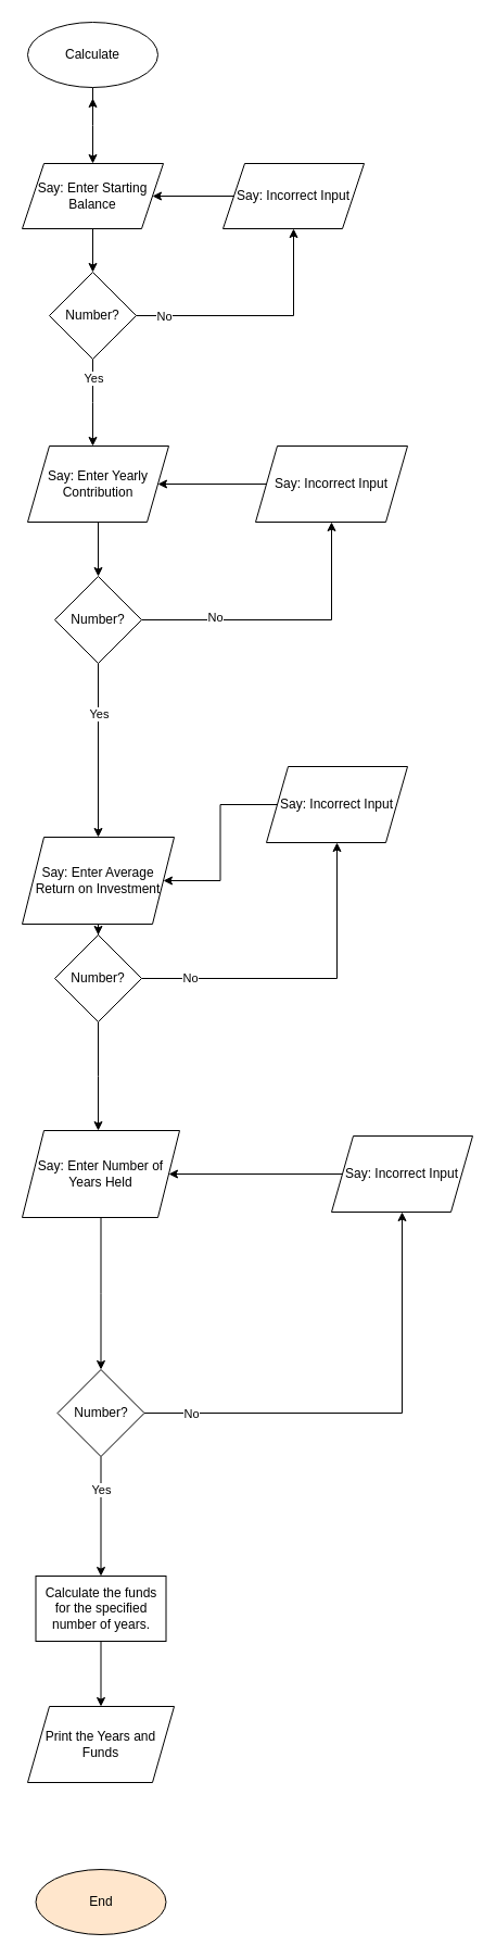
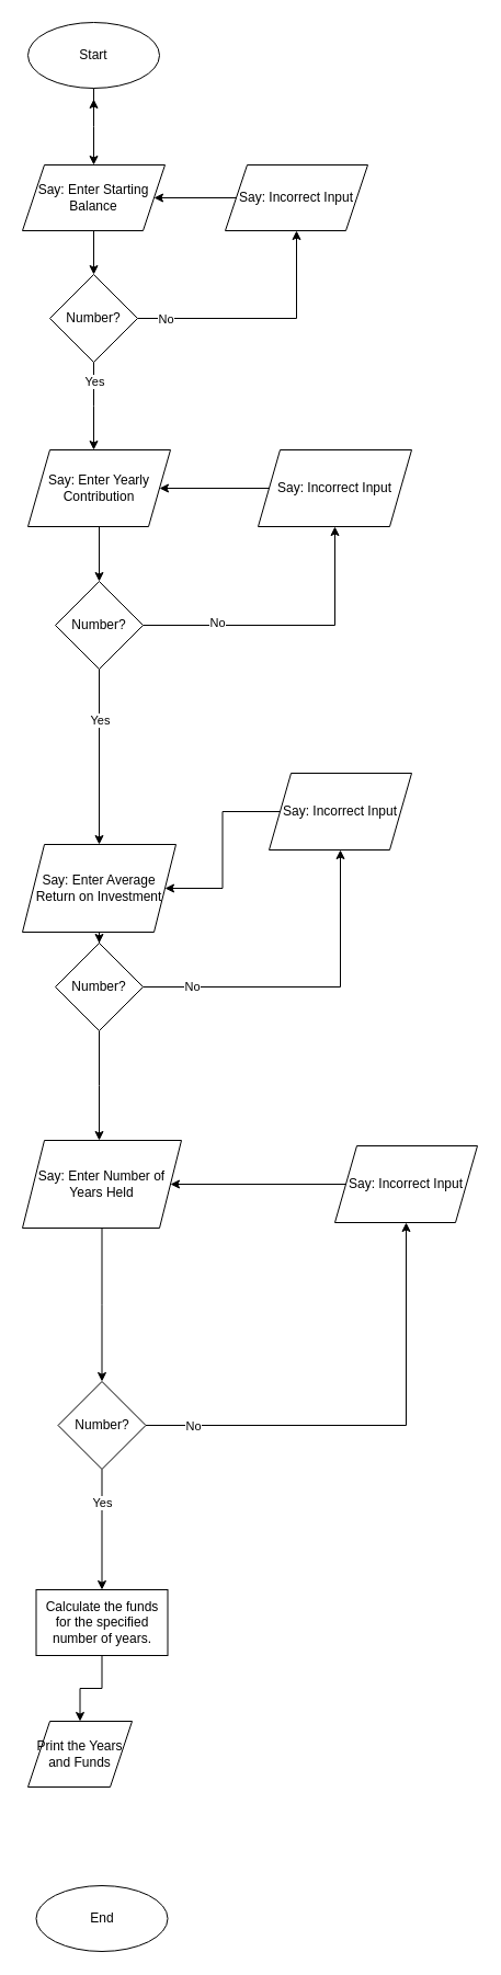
  <mxCell id="0" />
  <mxCell id="1" parent="0" />
  <mxCell id="2" style="edgeStyle=orthogonalEdgeStyle;rounded=0;orthogonalLoop=1;jettySize=auto;html=1;" edge="1" parent="1" source="4"><mxGeometry relative="1" as="geometry"><mxPoint x="85" y="90" as="targetPoint" /></mxGeometry></mxCell>
  <mxCell id="3" style="edgeStyle=orthogonalEdgeStyle;rounded=0;orthogonalLoop=1;jettySize=auto;html=1;entryX=0.5;entryY=0;entryDx=0;entryDy=0;" edge="1" parent="1" source="4"><mxGeometry relative="1" as="geometry"><mxPoint x="85" y="150" as="targetPoint" /></mxGeometry></mxCell>
- <mxCell id="4" value="Calculate" style="ellipse;whiteSpace=wrap;html=1;" vertex="1" parent="1"><mxGeometry x="25" y="20" width="120" height="60" as="geometry" /></mxCell>
+ <mxCell id="4" value="Start" style="ellipse;whiteSpace=wrap;html=1;" vertex="1" parent="1"><mxGeometry x="25" y="20" width="120" height="60" as="geometry" /></mxCell>
  <mxCell id="5" style="edgeStyle=orthogonalEdgeStyle;rounded=0;orthogonalLoop=1;jettySize=auto;html=1;entryX=0.5;entryY=0;entryDx=0;entryDy=0;" edge="1" parent="1" source="9"><mxGeometry relative="1" as="geometry"><mxPoint x="85" y="410" as="targetPoint" /></mxGeometry></mxCell>
  <mxCell id="6" value="Yes" style="edgeLabel;html=1;align=center;verticalAlign=middle;resizable=0;points=[];" vertex="1" connectable="0" parent="5"><mxGeometry x="-0.329" y="-1" relative="1" as="geometry"><mxPoint x="1" y="-10" as="offset" /></mxGeometry></mxCell>
  <mxCell id="7" style="edgeStyle=orthogonalEdgeStyle;rounded=0;orthogonalLoop=1;jettySize=auto;html=1;entryX=0.5;entryY=1;entryDx=0;entryDy=0;" edge="1" parent="1" source="9" target="13"><mxGeometry relative="1" as="geometry"><Array as="points"><mxPoint x="270" y="290" /></Array></mxGeometry></mxCell>
  <mxCell id="8" value="No" style="edgeLabel;html=1;align=center;verticalAlign=middle;resizable=0;points=[];" vertex="1" connectable="0" parent="7"><mxGeometry x="-0.458" y="5" relative="1" as="geometry"><mxPoint x="-36" y="5" as="offset" /></mxGeometry></mxCell>
  <mxCell id="9" value="Number?" style="rhombus;whiteSpace=wrap;html=1;" vertex="1" parent="1"><mxGeometry x="45" y="250" width="80" height="80" as="geometry" /></mxCell>
  <mxCell id="10" style="edgeStyle=orthogonalEdgeStyle;rounded=0;orthogonalLoop=1;jettySize=auto;html=1;entryX=0.5;entryY=0;entryDx=0;entryDy=0;" edge="1" parent="1" source="11" target="9"><mxGeometry relative="1" as="geometry" /></mxCell>
  <mxCell id="11" value="Say: Enter Starting Balance" style="shape=parallelogram;perimeter=parallelogramPerimeter;whiteSpace=wrap;html=1;fixedSize=1;" vertex="1" parent="1"><mxGeometry x="20" y="150" width="130" height="60" as="geometry" /></mxCell>
  <mxCell id="12" style="edgeStyle=orthogonalEdgeStyle;rounded=0;orthogonalLoop=1;jettySize=auto;html=1;" edge="1" parent="1" source="13" target="11"><mxGeometry relative="1" as="geometry" /></mxCell>
  <mxCell id="13" value="Say: Incorrect Input" style="shape=parallelogram;perimeter=parallelogramPerimeter;whiteSpace=wrap;html=1;fixedSize=1;" vertex="1" parent="1"><mxGeometry x="205" y="150" width="130" height="60" as="geometry" /></mxCell>
  <mxCell id="14" style="edgeStyle=orthogonalEdgeStyle;rounded=0;orthogonalLoop=1;jettySize=auto;html=1;entryX=0.5;entryY=0;entryDx=0;entryDy=0;" edge="1" parent="1" source="15" target="20"><mxGeometry relative="1" as="geometry" /></mxCell>
  <mxCell id="15" value="Say: Enter Yearly Contribution" style="shape=parallelogram;perimeter=parallelogramPerimeter;whiteSpace=wrap;html=1;fixedSize=1;" vertex="1" parent="1"><mxGeometry x="25" y="410" width="130" height="70" as="geometry" /></mxCell>
  <mxCell id="16" style="edgeStyle=orthogonalEdgeStyle;rounded=0;orthogonalLoop=1;jettySize=auto;html=1;entryX=0.5;entryY=1;entryDx=0;entryDy=0;" edge="1" parent="1" source="20" target="22"><mxGeometry relative="1" as="geometry"><mxPoint x="325" y="570" as="targetPoint" /><Array as="points"><mxPoint x="305" y="570" /></Array></mxGeometry></mxCell>
  <mxCell id="17" value="No" style="edgeLabel;html=1;align=center;verticalAlign=middle;resizable=0;points=[];" vertex="1" connectable="0" parent="16"><mxGeometry x="-0.494" y="3" relative="1" as="geometry"><mxPoint as="offset" /></mxGeometry></mxCell>
  <mxCell id="18" style="edgeStyle=orthogonalEdgeStyle;rounded=0;orthogonalLoop=1;jettySize=auto;html=1;entryX=0.5;entryY=0;entryDx=0;entryDy=0;" edge="1" parent="1" source="20" target="24"><mxGeometry relative="1" as="geometry" /></mxCell>
  <mxCell id="19" value="Yes" style="edgeLabel;html=1;align=center;verticalAlign=middle;resizable=0;points=[];" vertex="1" connectable="0" parent="18"><mxGeometry x="-0.262" y="1" relative="1" as="geometry"><mxPoint x="-1" y="-13" as="offset" /></mxGeometry></mxCell>
  <mxCell id="20" value="Number?" style="rhombus;whiteSpace=wrap;html=1;" vertex="1" parent="1"><mxGeometry x="50" y="530" width="80" height="80" as="geometry" /></mxCell>
  <mxCell id="21" style="edgeStyle=orthogonalEdgeStyle;rounded=0;orthogonalLoop=1;jettySize=auto;html=1;" edge="1" parent="1" source="22" target="15"><mxGeometry relative="1" as="geometry" /></mxCell>
  <mxCell id="22" value="Say: Incorrect Input" style="shape=parallelogram;perimeter=parallelogramPerimeter;whiteSpace=wrap;html=1;fixedSize=1;" vertex="1" parent="1"><mxGeometry x="235" y="410" width="140" height="70" as="geometry" /></mxCell>
  <mxCell id="23" style="edgeStyle=orthogonalEdgeStyle;rounded=0;orthogonalLoop=1;jettySize=auto;html=1;entryX=0.5;entryY=0;entryDx=0;entryDy=0;" edge="1" parent="1" source="24" target="28"><mxGeometry relative="1" as="geometry" /></mxCell>
  <mxCell id="24" value="Say: Enter Average Return on Investment" style="shape=parallelogram;perimeter=parallelogramPerimeter;whiteSpace=wrap;html=1;fixedSize=1;" vertex="1" parent="1"><mxGeometry x="20" y="770" width="140" height="80" as="geometry" /></mxCell>
  <mxCell id="25" style="edgeStyle=orthogonalEdgeStyle;rounded=0;orthogonalLoop=1;jettySize=auto;html=1;entryX=0.5;entryY=1;entryDx=0;entryDy=0;" edge="1" parent="1" source="28" target="30"><mxGeometry relative="1" as="geometry" /></mxCell>
  <mxCell id="26" value="No" style="edgeLabel;html=1;align=center;verticalAlign=middle;resizable=0;points=[];" vertex="1" connectable="0" parent="25"><mxGeometry x="-0.71" y="1" relative="1" as="geometry"><mxPoint as="offset" /></mxGeometry></mxCell>
  <mxCell id="27" style="edgeStyle=orthogonalEdgeStyle;rounded=0;orthogonalLoop=1;jettySize=auto;html=1;" edge="1" parent="1" source="28"><mxGeometry relative="1" as="geometry"><mxPoint x="90" y="1040" as="targetPoint" /></mxGeometry></mxCell>
  <mxCell id="28" value="Number?" style="rhombus;whiteSpace=wrap;html=1;" vertex="1" parent="1"><mxGeometry x="50" y="860" width="80" height="80" as="geometry" /></mxCell>
  <mxCell id="29" style="edgeStyle=orthogonalEdgeStyle;rounded=0;orthogonalLoop=1;jettySize=auto;html=1;entryX=1;entryY=0.5;entryDx=0;entryDy=0;" edge="1" parent="1" source="30" target="24"><mxGeometry relative="1" as="geometry" /></mxCell>
  <mxCell id="30" value="Say: Incorrect Input" style="shape=parallelogram;perimeter=parallelogramPerimeter;whiteSpace=wrap;html=1;fixedSize=1;" vertex="1" parent="1"><mxGeometry x="245" y="705" width="130" height="70" as="geometry" /></mxCell>
  <mxCell id="31" style="edgeStyle=orthogonalEdgeStyle;rounded=0;orthogonalLoop=1;jettySize=auto;html=1;" edge="1" parent="1" source="32"><mxGeometry relative="1" as="geometry"><mxPoint x="92.5" y="1260" as="targetPoint" /></mxGeometry></mxCell>
  <mxCell id="32" value="Say: Enter Number of Years Held" style="shape=parallelogram;perimeter=parallelogramPerimeter;whiteSpace=wrap;html=1;fixedSize=1;" vertex="1" parent="1"><mxGeometry x="20" y="1040" width="145" height="80" as="geometry" /></mxCell>
  <mxCell id="33" style="edgeStyle=orthogonalEdgeStyle;rounded=0;orthogonalLoop=1;jettySize=auto;html=1;entryX=0.5;entryY=1;entryDx=0;entryDy=0;" edge="1" parent="1" source="37" target="39"><mxGeometry relative="1" as="geometry" /></mxCell>
  <mxCell id="34" value="No" style="edgeLabel;html=1;align=center;verticalAlign=middle;resizable=0;points=[];" vertex="1" connectable="0" parent="33"><mxGeometry x="-0.704" y="-2" relative="1" as="geometry"><mxPoint x="-20" y="-2" as="offset" /></mxGeometry></mxCell>
  <mxCell id="35" style="edgeStyle=orthogonalEdgeStyle;rounded=0;orthogonalLoop=1;jettySize=auto;html=1;entryX=0.5;entryY=0;entryDx=0;entryDy=0;" edge="1" parent="1" source="37" target="41"><mxGeometry relative="1" as="geometry" /></mxCell>
  <mxCell id="36" value="Yes" style="edgeLabel;html=1;align=center;verticalAlign=middle;resizable=0;points=[];" vertex="1" connectable="0" parent="35"><mxGeometry x="-0.724" y="2" relative="1" as="geometry"><mxPoint x="-2" y="15" as="offset" /></mxGeometry></mxCell>
  <mxCell id="37" value="Number?" style="rhombus;whiteSpace=wrap;html=1;" vertex="1" parent="1"><mxGeometry x="52.5" y="1260" width="80" height="80" as="geometry" /></mxCell>
  <mxCell id="38" style="edgeStyle=orthogonalEdgeStyle;rounded=0;orthogonalLoop=1;jettySize=auto;html=1;entryX=1;entryY=0.5;entryDx=0;entryDy=0;" edge="1" parent="1" source="39" target="32"><mxGeometry relative="1" as="geometry" /></mxCell>
  <mxCell id="39" value="Say: Incorrect Input" style="shape=parallelogram;perimeter=parallelogramPerimeter;whiteSpace=wrap;html=1;fixedSize=1;" vertex="1" parent="1"><mxGeometry x="305" y="1045" width="130" height="70" as="geometry" /></mxCell>
  <mxCell id="40" style="edgeStyle=orthogonalEdgeStyle;rounded=0;orthogonalLoop=1;jettySize=auto;html=1;entryX=0.5;entryY=0;entryDx=0;entryDy=0;" edge="1" parent="1" source="41" target="42"><mxGeometry relative="1" as="geometry" /></mxCell>
  <mxCell id="41" value="Calculate the funds for the specified number of years." style="whiteSpace=wrap;html=1;" vertex="1" parent="1"><mxGeometry x="32.5" y="1450" width="120" height="60" as="geometry" /></mxCell>
- <mxCell id="42" value="Print the Years and Funds" style="shape=parallelogram;perimeter=parallelogramPerimeter;whiteSpace=wrap;html=1;fixedSize=1;" vertex="1" parent="1"><mxGeometry x="25" y="1570" width="135" height="70" as="geometry" /></mxCell>
- <mxCell id="43" value="End" style="ellipse;whiteSpace=wrap;html=1;fillColor=#ffe6cc;" vertex="1" parent="1"><mxGeometry x="32.5" y="1720" width="120" height="60" as="geometry" /></mxCell>
+ <mxCell id="42" value="Print the Years and Funds" style="shape=parallelogram;perimeter=parallelogramPerimeter;whiteSpace=wrap;html=1;fixedSize=1;" vertex="1" parent="1"><mxGeometry x="25" y="1570" width="95" height="60" as="geometry" /></mxCell>
+ <mxCell id="43" value="End" style="ellipse;whiteSpace=wrap;html=1;" vertex="1" parent="1"><mxGeometry x="32.5" y="1720" width="120" height="60" as="geometry" /></mxCell>
